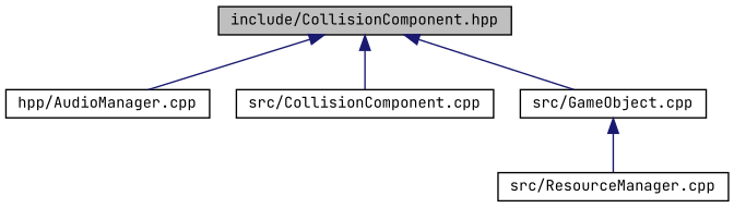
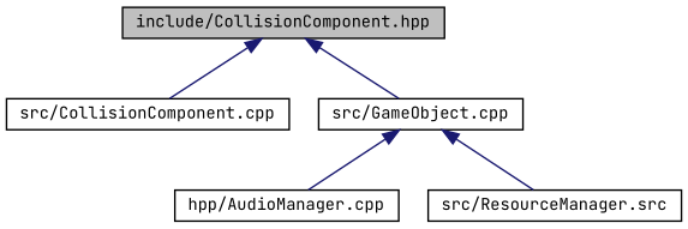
  digraph {
    fontname="JetBrains Mono"
    node [color=black fillcolor=white fontname="JetBrains Mono" fontsize=10 shape=record style=filled]
    edge [color=midnightblue dir=back fontname="JetBrains Mono" fontsize=10 labelfontname=Helvetica labelfontsize=10 style=solid]
    n1 [fillcolor=grey75 fontcolor=black height=0.2 label="include/CollisionComponent.hpp" width=0.4]
    n2 [height=0.2 label="hpp/AudioManager.cpp" width=0.4]
    n3 [height=0.2 label="src/CollisionComponent.cpp" width=0.4]
    n4 [height=0.2 label="src/GameObject.cpp" width=0.4]
-   n5 [height=0.2 label="src/ResourceManager.cpp" width=0.4]
-   n1 -> n2
+   n5 [height=0.2 label="src/ResourceManager.src" width=0.4]
+   n4 -> n2
    n1 -> n3
    n1 -> n4
    n4 -> n5
  }
